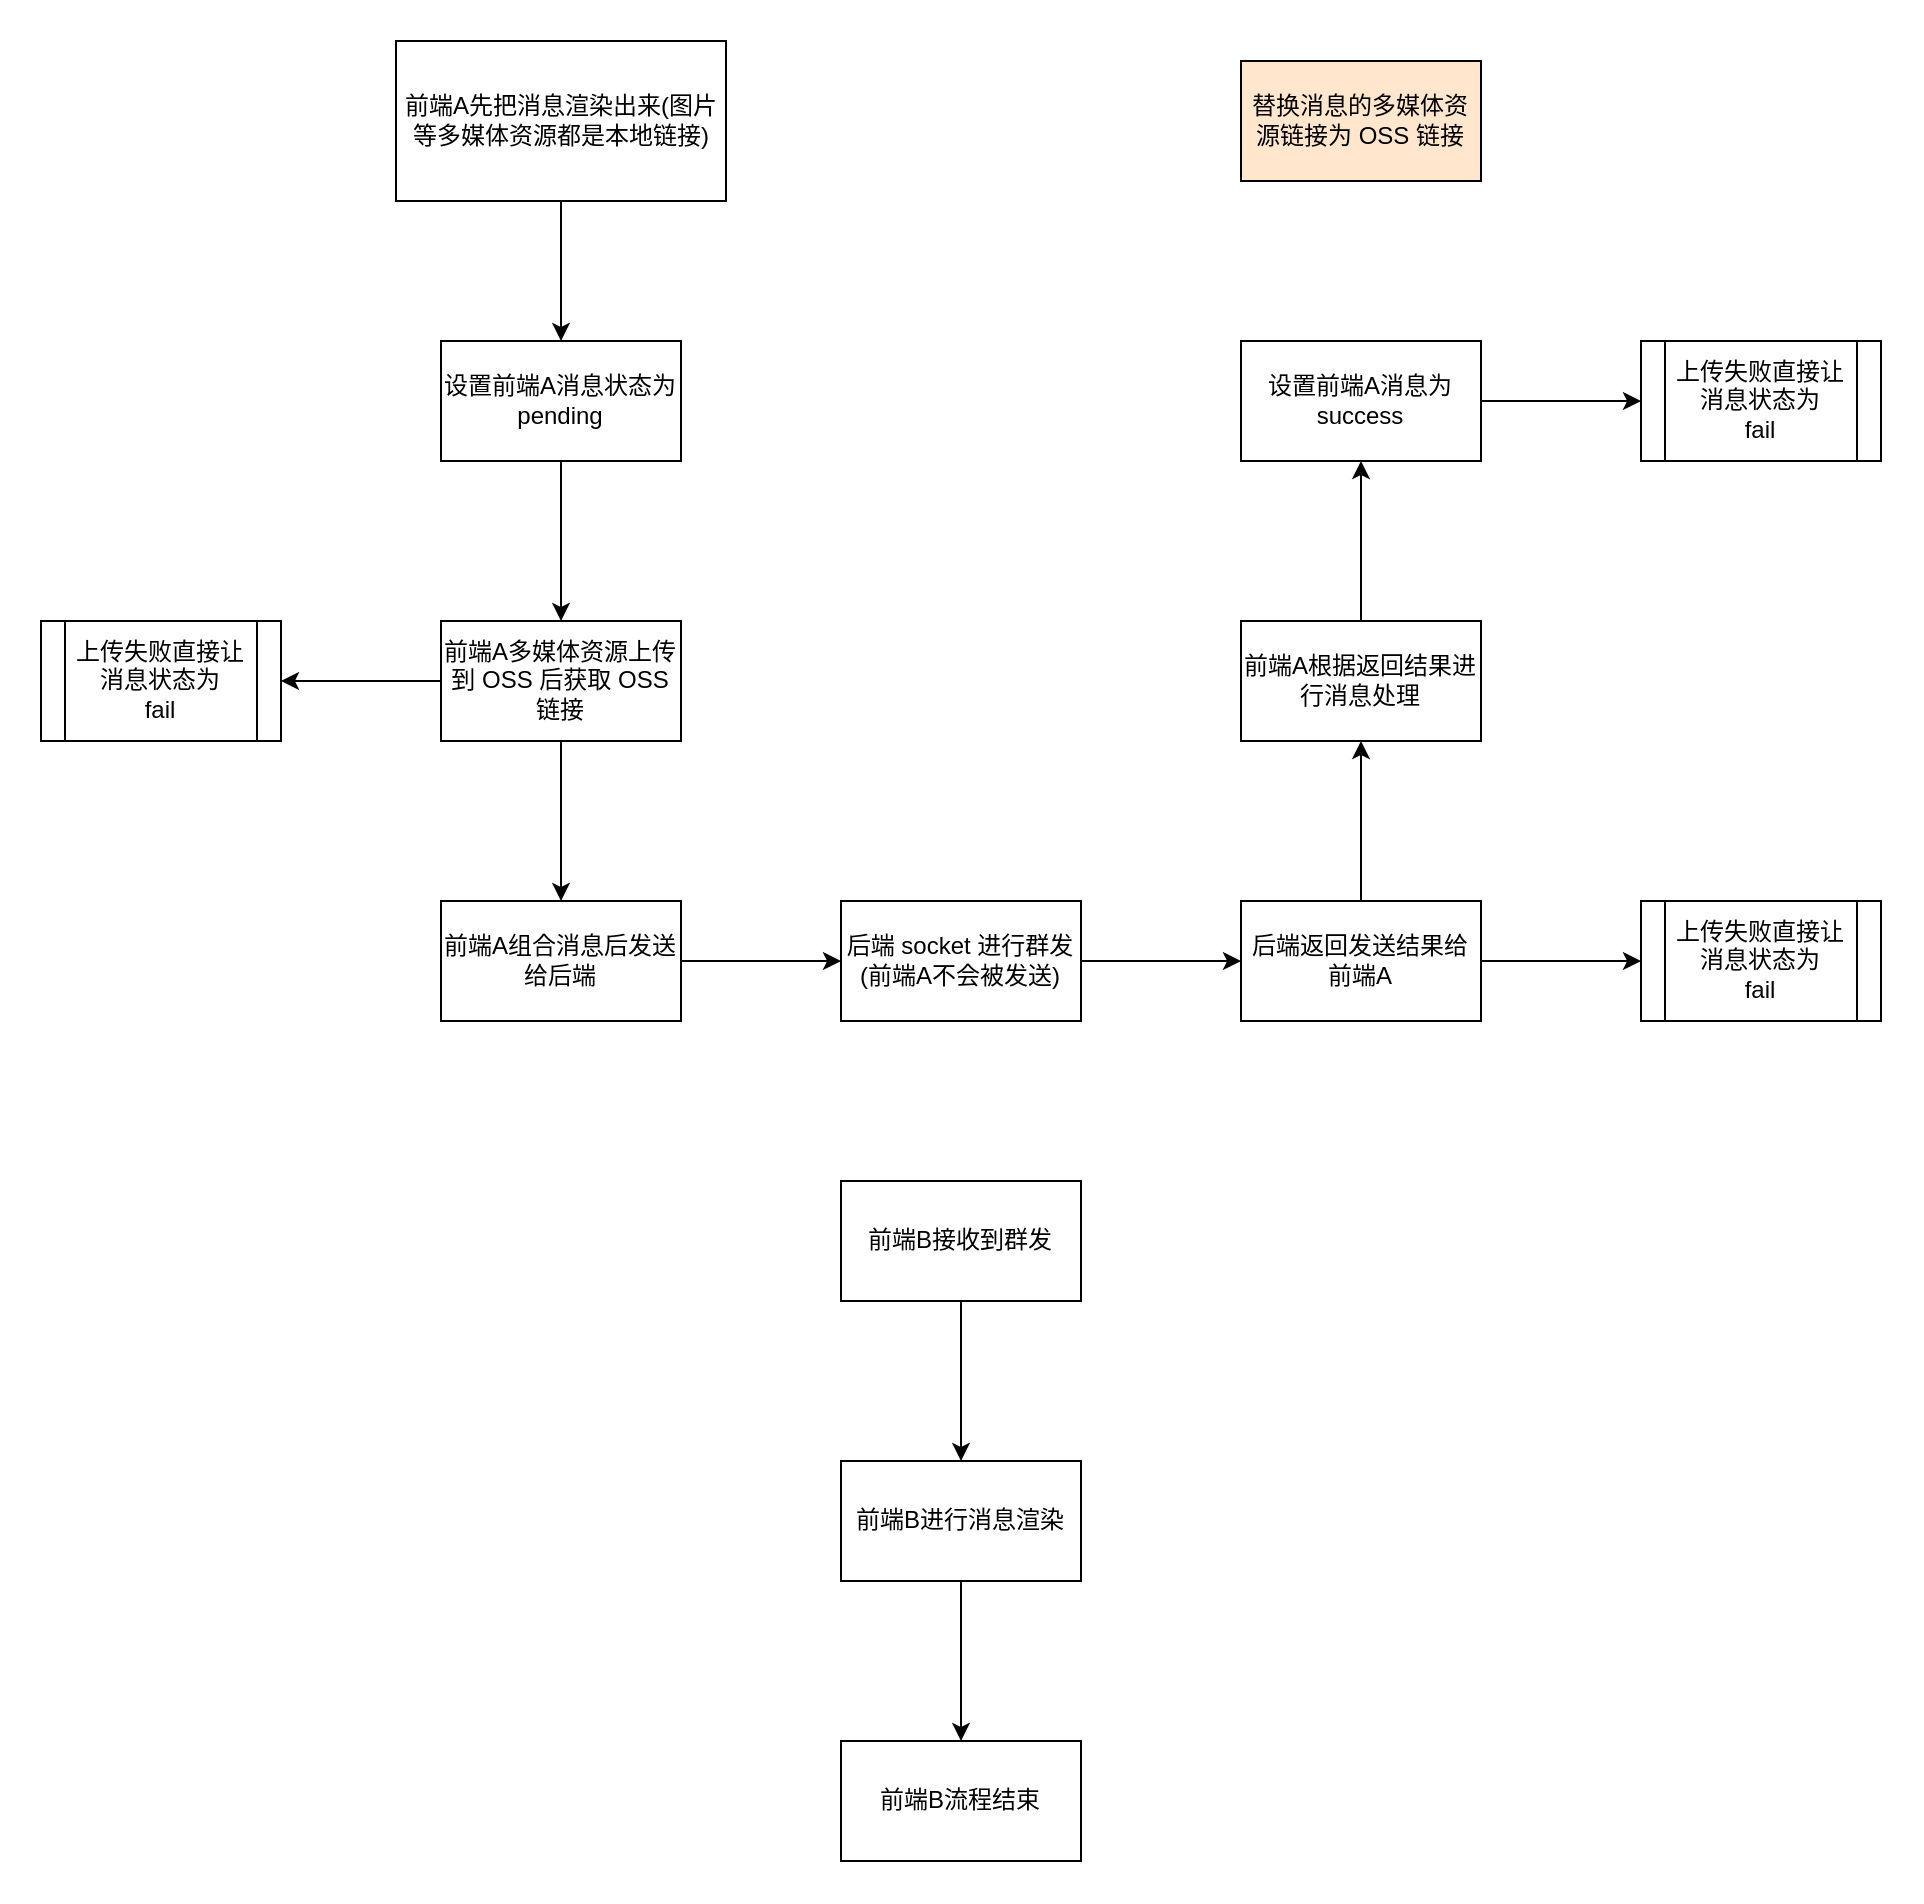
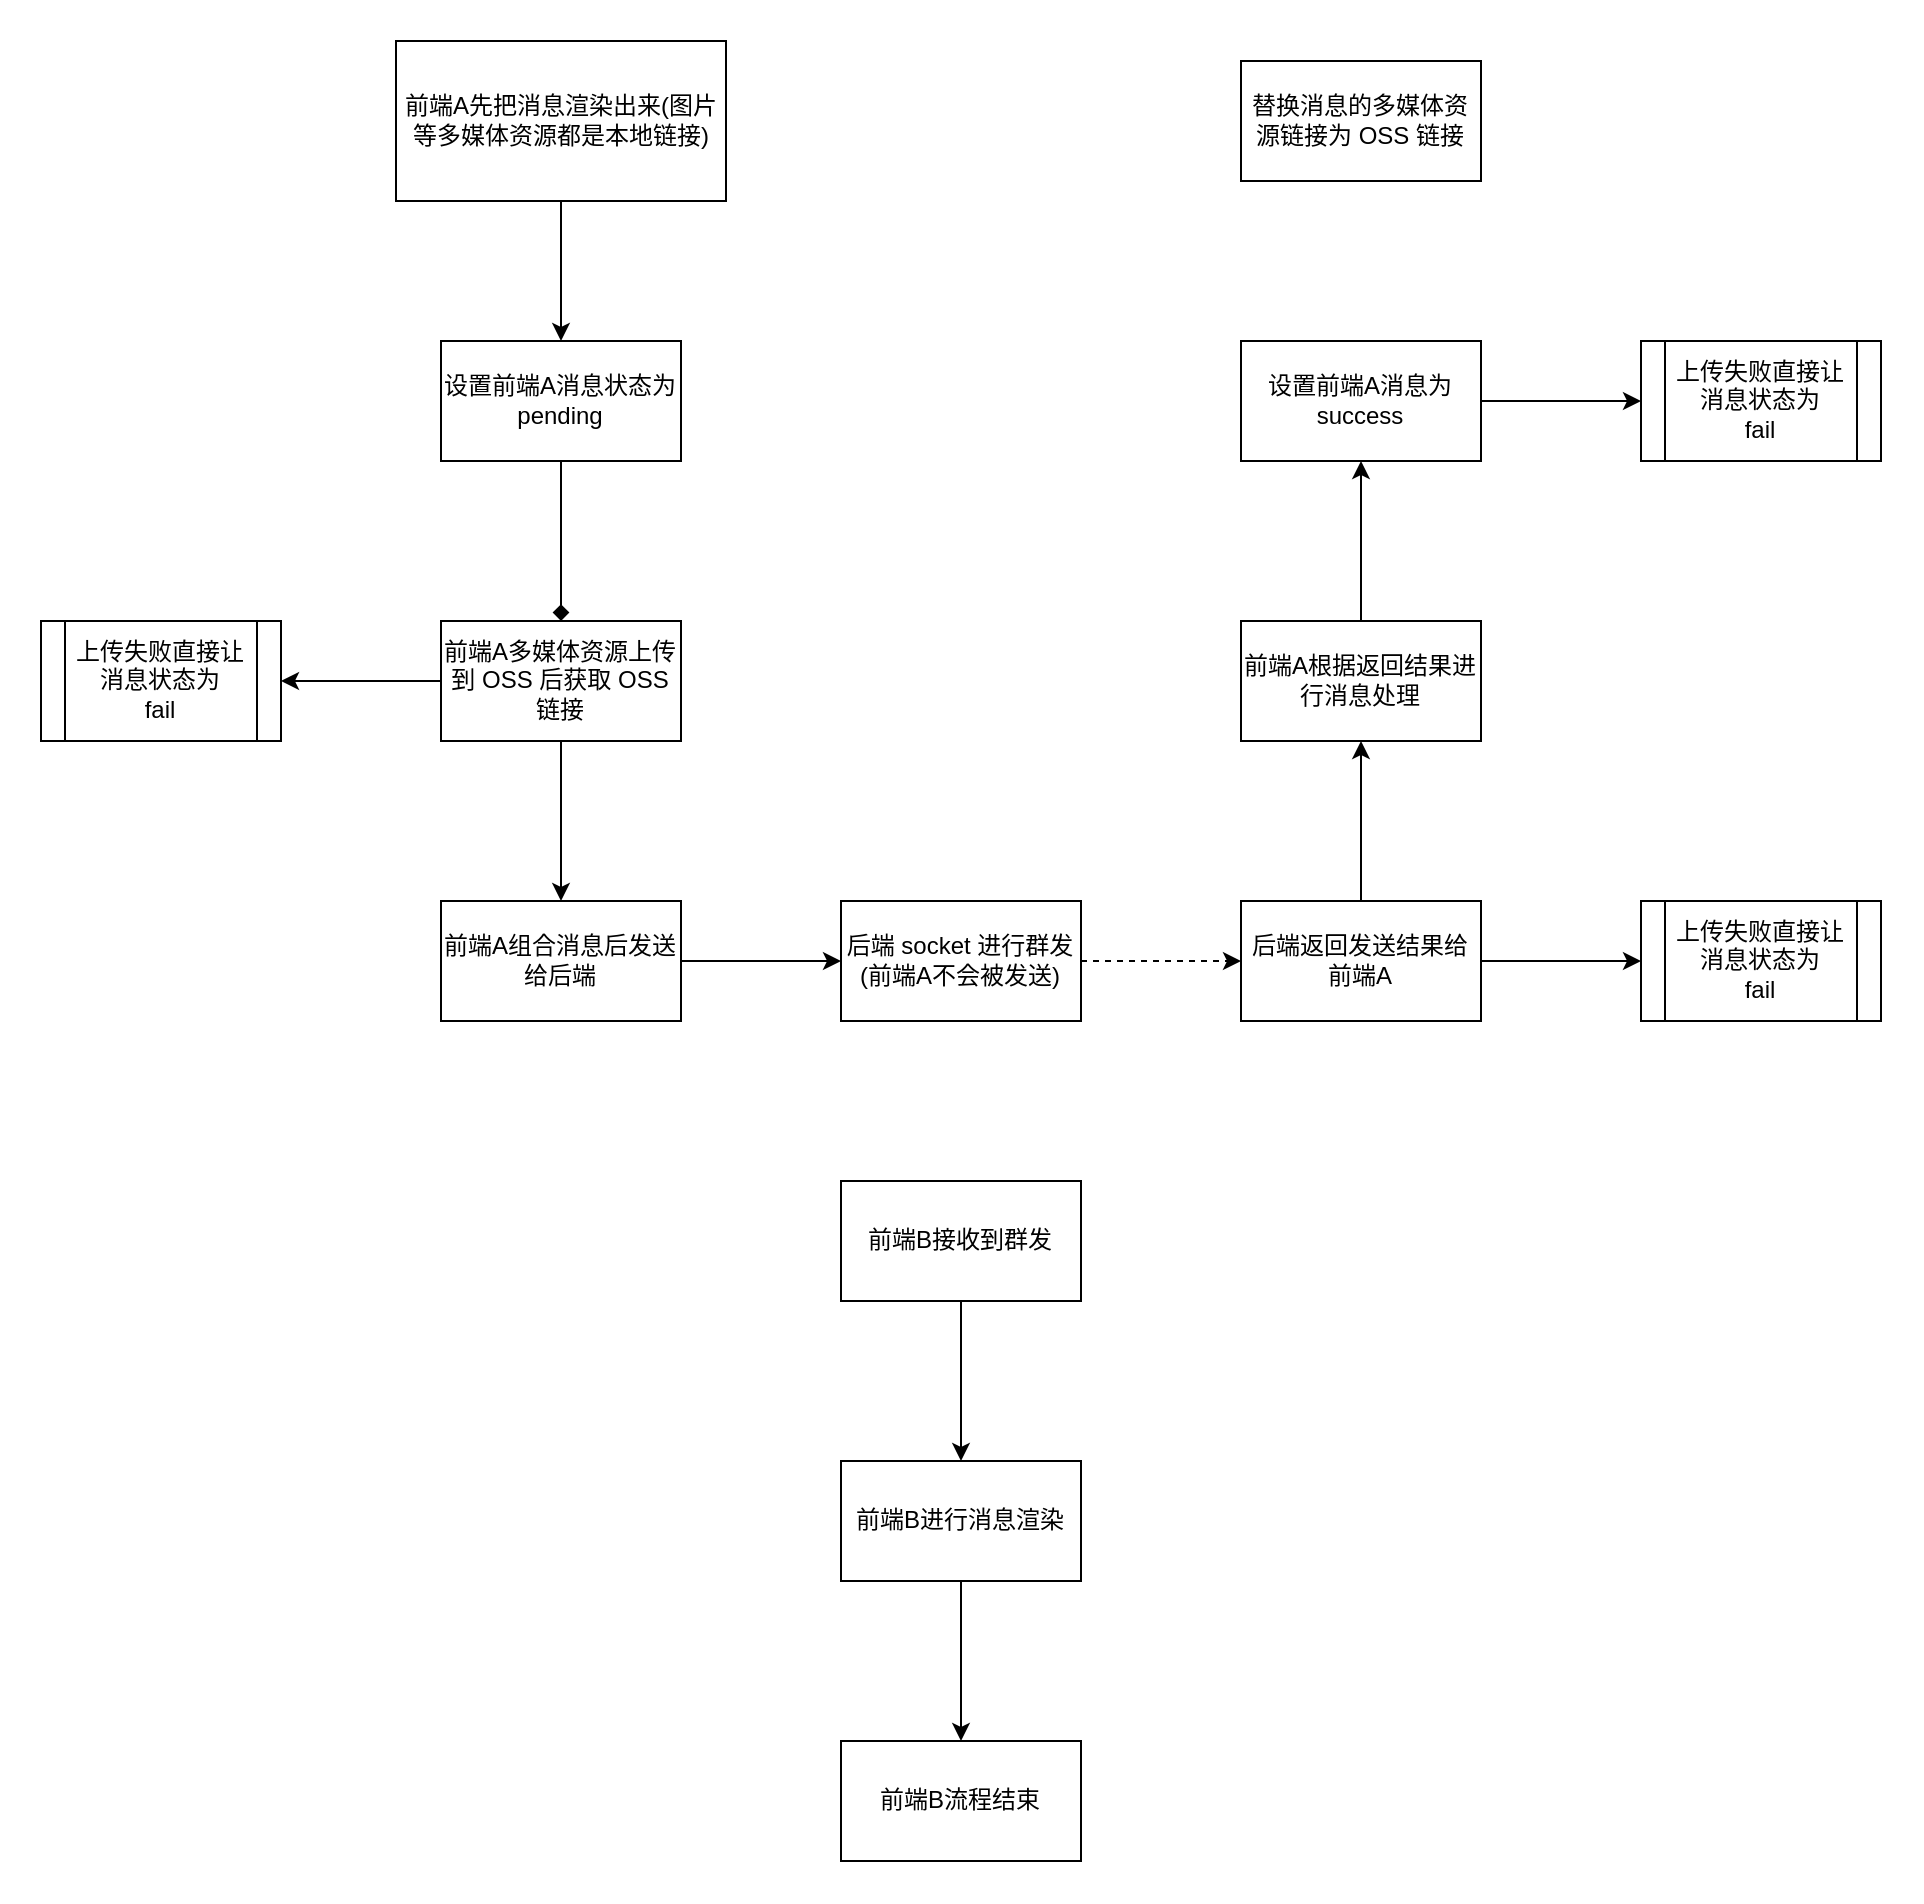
  <mxCell id="0" />
  <mxCell id="1" parent="0" />
  <mxCell id="2" value="" style="edgeStyle=orthogonalEdgeStyle;rounded=0;orthogonalLoop=1;jettySize=auto;html=1;" parent="1" source="3" target="5" edge="1"><mxGeometry relative="1" as="geometry" /></mxCell>
  <mxCell id="3" value="前端A先把消息渲染出来(图片等多媒体资源都是本地链接)" style="whiteSpace=wrap;html=1;rounded=0;" parent="1" vertex="1"><mxGeometry x="197.5" y="20" width="165" height="80" as="geometry" /></mxCell>
- <mxCell id="4" value="" style="edgeStyle=orthogonalEdgeStyle;rounded=0;orthogonalLoop=1;jettySize=auto;html=1;" parent="1" source="5" target="8" edge="1"><mxGeometry relative="1" as="geometry" /></mxCell>
+ <mxCell id="4" value="" style="edgeStyle=orthogonalEdgeStyle;rounded=0;orthogonalLoop=1;jettySize=auto;html=1;endArrow=diamond;" parent="1" source="5" target="8" edge="1"><mxGeometry relative="1" as="geometry" /></mxCell>
  <mxCell id="5" value="设置前端A消息状态为 pending" style="whiteSpace=wrap;html=1;rounded=0;" parent="1" vertex="1"><mxGeometry x="220" y="170" width="120" height="60" as="geometry" /></mxCell>
  <mxCell id="6" value="" style="edgeStyle=orthogonalEdgeStyle;rounded=0;orthogonalLoop=1;jettySize=auto;html=1;" parent="1" source="8" target="10" edge="1"><mxGeometry relative="1" as="geometry" /></mxCell>
  <mxCell id="7" value="" style="edgeStyle=orthogonalEdgeStyle;rounded=0;orthogonalLoop=1;jettySize=auto;html=1;" edge="1" parent="1" source="8" target="21"><mxGeometry relative="1" as="geometry" /></mxCell>
  <mxCell id="8" value="前端A多媒体资源上传&lt;br&gt;到 OSS 后获取 OSS链接" style="whiteSpace=wrap;html=1;rounded=0;" parent="1" vertex="1"><mxGeometry x="220" y="310" width="120" height="60" as="geometry" /></mxCell>
  <mxCell id="9" value="" style="edgeStyle=orthogonalEdgeStyle;rounded=0;orthogonalLoop=1;jettySize=auto;html=1;" parent="1" source="10" target="12" edge="1"><mxGeometry relative="1" as="geometry" /></mxCell>
  <mxCell id="10" value="前端A组合消息后发送给后端" style="whiteSpace=wrap;html=1;rounded=0;" parent="1" vertex="1"><mxGeometry x="220" y="450" width="120" height="60" as="geometry" /></mxCell>
- <mxCell id="11" value="" style="edgeStyle=orthogonalEdgeStyle;rounded=0;orthogonalLoop=1;jettySize=auto;html=1;" edge="1" parent="1" source="12" target="15"><mxGeometry relative="1" as="geometry" /></mxCell>
+ <mxCell id="11" value="" style="edgeStyle=orthogonalEdgeStyle;rounded=0;orthogonalLoop=1;jettySize=auto;html=1;dashed=1;" edge="1" parent="1" source="12" target="15"><mxGeometry relative="1" as="geometry" /></mxCell>
  <mxCell id="12" value="后端 socket 进行群发(前端A不会被发送)" style="whiteSpace=wrap;html=1;rounded=0;" parent="1" vertex="1"><mxGeometry x="420" y="450" width="120" height="60" as="geometry" /></mxCell>
  <mxCell id="13" value="" style="edgeStyle=orthogonalEdgeStyle;rounded=0;orthogonalLoop=1;jettySize=auto;html=1;" edge="1" parent="1" source="15" target="17"><mxGeometry relative="1" as="geometry" /></mxCell>
  <mxCell id="14" value="" style="edgeStyle=orthogonalEdgeStyle;rounded=0;orthogonalLoop=1;jettySize=auto;html=1;" edge="1" parent="1" source="15" target="23"><mxGeometry relative="1" as="geometry" /></mxCell>
  <mxCell id="15" value="后端返回发送结果给前端A" style="whiteSpace=wrap;html=1;rounded=0;" vertex="1" parent="1"><mxGeometry x="620" y="450" width="120" height="60" as="geometry" /></mxCell>
  <mxCell id="16" value="" style="edgeStyle=orthogonalEdgeStyle;rounded=0;orthogonalLoop=1;jettySize=auto;html=1;" edge="1" parent="1" source="17" target="19"><mxGeometry relative="1" as="geometry" /></mxCell>
  <mxCell id="17" value="前端A根据返回结果进行消息处理" style="whiteSpace=wrap;html=1;rounded=0;" vertex="1" parent="1"><mxGeometry x="620" y="310" width="120" height="60" as="geometry" /></mxCell>
  <mxCell id="18" value="" style="edgeStyle=orthogonalEdgeStyle;rounded=0;orthogonalLoop=1;jettySize=auto;html=1;" edge="1" parent="1" source="19" target="22"><mxGeometry relative="1" as="geometry" /></mxCell>
  <mxCell id="19" value="设置前端A消息为 success" style="whiteSpace=wrap;html=1;rounded=0;" vertex="1" parent="1"><mxGeometry x="620" y="170" width="120" height="60" as="geometry" /></mxCell>
- <mxCell id="20" value="替换消息的多媒体资源链接为 OSS 链接" style="whiteSpace=wrap;html=1;rounded=0;fillColor=#ffe6cc;" vertex="1" parent="1"><mxGeometry x="620" y="30" width="120" height="60" as="geometry" /></mxCell>
+ <mxCell id="20" value="替换消息的多媒体资源链接为 OSS 链接" style="whiteSpace=wrap;html=1;rounded=0;" vertex="1" parent="1"><mxGeometry x="620" y="30" width="120" height="60" as="geometry" /></mxCell>
  <mxCell id="21" value="上传失败直接让消息状态为&lt;br&gt;fail" style="shape=process;whiteSpace=wrap;html=1;backgroundOutline=1;rounded=0;" vertex="1" parent="1"><mxGeometry x="20" y="310" width="120" height="60" as="geometry" /></mxCell>
  <mxCell id="22" value="&lt;span&gt;上传失败直接让消息状态为&lt;/span&gt;&lt;br&gt;&lt;span&gt;fail&lt;/span&gt;" style="shape=process;whiteSpace=wrap;html=1;backgroundOutline=1;rounded=0;" vertex="1" parent="1"><mxGeometry x="820" y="170" width="120" height="60" as="geometry" /></mxCell>
  <mxCell id="23" value="&lt;span&gt;上传失败直接让消息状态为&lt;/span&gt;&lt;br&gt;&lt;span&gt;fail&lt;/span&gt;" style="shape=process;whiteSpace=wrap;html=1;backgroundOutline=1;rounded=0;" vertex="1" parent="1"><mxGeometry x="820" y="450" width="120" height="60" as="geometry" /></mxCell>
  <mxCell id="24" value="" style="edgeStyle=orthogonalEdgeStyle;rounded=0;orthogonalLoop=1;jettySize=auto;html=1;" edge="1" parent="1" source="25" target="27"><mxGeometry relative="1" as="geometry" /></mxCell>
  <mxCell id="25" value="前端B接收到群发" style="whiteSpace=wrap;html=1;rounded=0;" vertex="1" parent="1"><mxGeometry x="420" y="590" width="120" height="60" as="geometry" /></mxCell>
  <mxCell id="26" value="" style="edgeStyle=orthogonalEdgeStyle;rounded=0;orthogonalLoop=1;jettySize=auto;html=1;" edge="1" parent="1" source="27" target="28"><mxGeometry relative="1" as="geometry" /></mxCell>
  <mxCell id="27" value="前端B进行消息渲染" style="whiteSpace=wrap;html=1;rounded=0;" vertex="1" parent="1"><mxGeometry x="420" y="730" width="120" height="60" as="geometry" /></mxCell>
  <mxCell id="28" value="前端B流程结束" style="whiteSpace=wrap;html=1;rounded=0;" vertex="1" parent="1"><mxGeometry x="420" y="870" width="120" height="60" as="geometry" /></mxCell>
